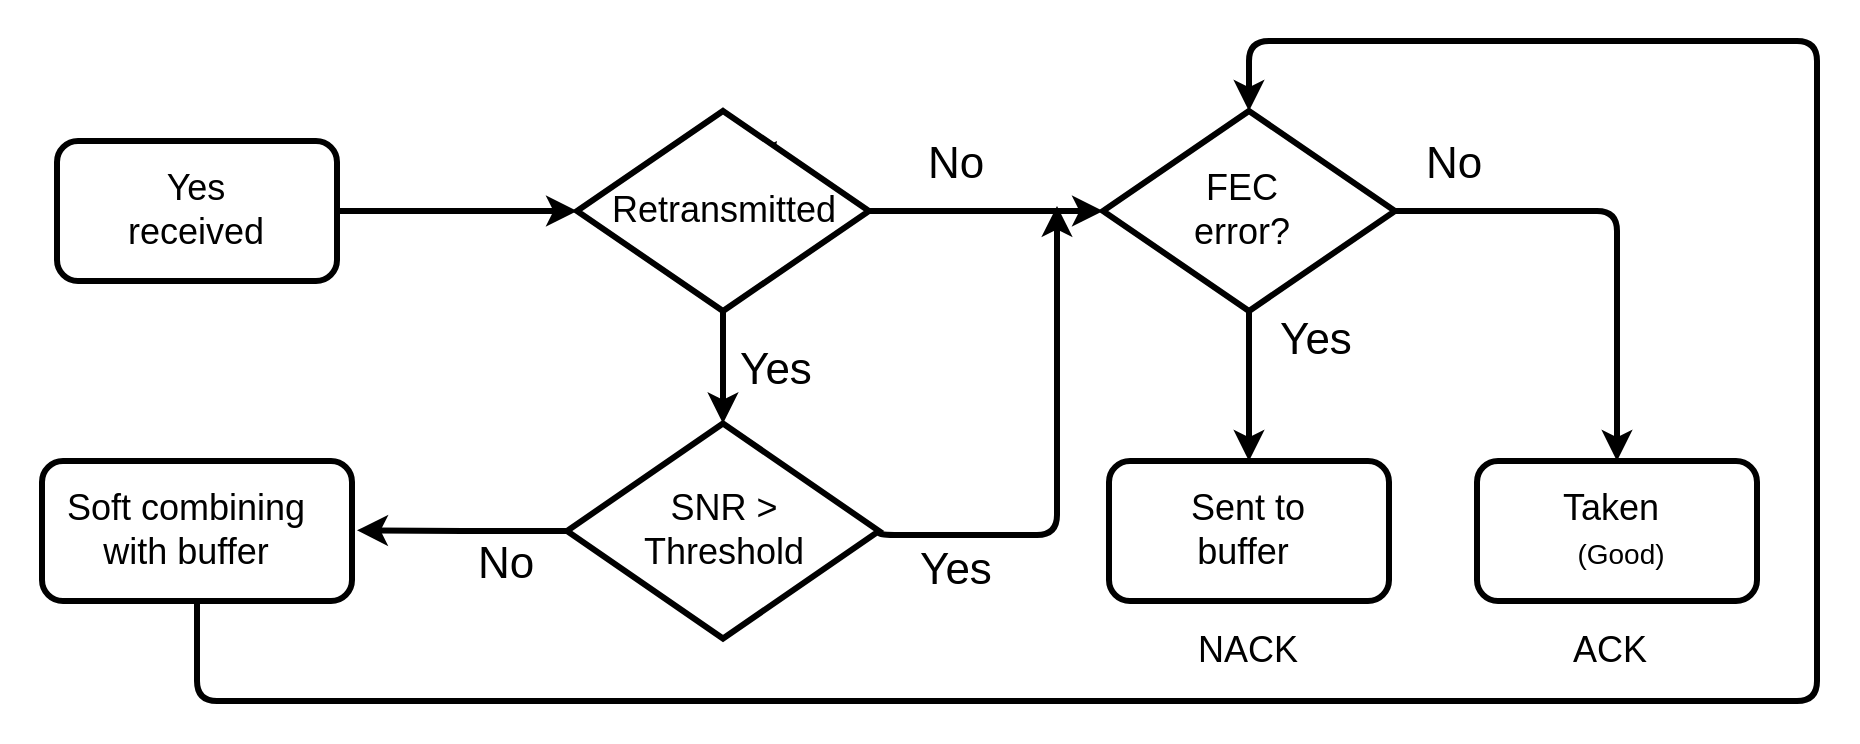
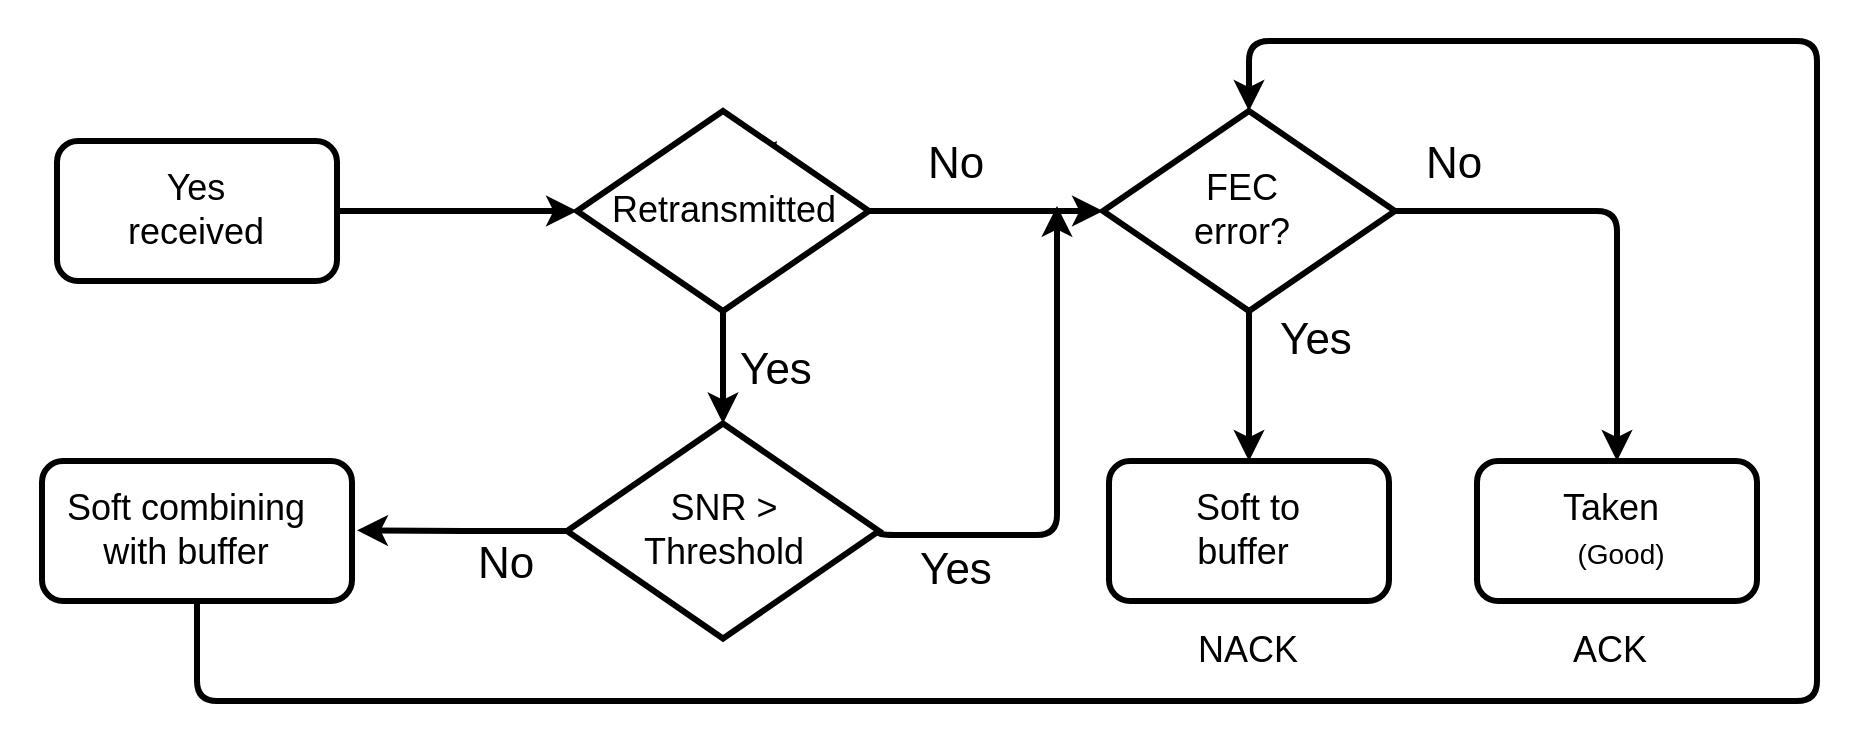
  <mxCell id="0" />
  <mxCell id="1" parent="0" />
  <mxCell id="2" style="edgeStyle=orthogonalEdgeStyle;rounded=1;orthogonalLoop=1;jettySize=auto;html=1;exitX=1;exitY=0.5;exitDx=0;exitDy=0;strokeWidth=3;curved=0;" edge="1" parent="1" source="4" target="8"><mxGeometry relative="1" as="geometry" /></mxCell>
  <mxCell id="3" style="edgeStyle=orthogonalEdgeStyle;rounded=0;orthogonalLoop=1;jettySize=auto;html=1;exitX=0.5;exitY=1;exitDx=0;exitDy=0;entryX=0.5;entryY=0;entryDx=0;entryDy=0;strokeWidth=3;" edge="1" parent="1" source="4" target="9"><mxGeometry relative="1" as="geometry" /></mxCell>
  <mxCell id="4" value="" style="rhombus;whiteSpace=wrap;html=1;strokeWidth=3;" parent="1" vertex="1"><mxGeometry x="551" y="55" width="146" height="100" as="geometry" /></mxCell>
  <mxCell id="5" style="edgeStyle=orthogonalEdgeStyle;rounded=0;orthogonalLoop=1;jettySize=auto;html=1;exitX=0;exitY=0.5;exitDx=0;exitDy=0;strokeWidth=3;" edge="1" parent="1" source="7"><mxGeometry relative="1" as="geometry"><mxPoint x="178" y="264.667" as="targetPoint" /></mxGeometry></mxCell>
  <mxCell id="6" style="edgeStyle=orthogonalEdgeStyle;rounded=1;orthogonalLoop=1;jettySize=auto;html=1;exitX=1;exitY=0.5;exitDx=0;exitDy=0;curved=0;strokeWidth=3;" edge="1" parent="1" source="7"><mxGeometry relative="1" as="geometry"><mxPoint x="528" y="102.47" as="targetPoint" /><mxPoint x="439" y="267.47" as="sourcePoint" /><Array as="points"><mxPoint x="439" y="267" /><mxPoint x="528" y="267" /></Array></mxGeometry></mxCell>
  <mxCell id="7" value="" style="rhombus;whiteSpace=wrap;html=1;strokeWidth=3;" parent="1" vertex="1"><mxGeometry x="283" y="211.25" width="156" height="107.5" as="geometry" /></mxCell>
  <mxCell id="8" value="" style="rounded=1;whiteSpace=wrap;html=1;strokeWidth=3;" parent="1" vertex="1"><mxGeometry x="738" y="230" width="140" height="70" as="geometry" /></mxCell>
  <mxCell id="9" value="" style="rounded=1;whiteSpace=wrap;html=1;strokeWidth=3;" parent="1" vertex="1"><mxGeometry x="554" y="230" width="140" height="70" as="geometry" /></mxCell>
  <mxCell id="10" style="edgeStyle=orthogonalEdgeStyle;rounded=1;orthogonalLoop=1;jettySize=auto;html=1;exitX=0.5;exitY=1;exitDx=0;exitDy=0;entryX=0.5;entryY=0;entryDx=0;entryDy=0;strokeWidth=3;curved=0;" edge="1" parent="1" source="11" target="4"><mxGeometry relative="1" as="geometry"><Array as="points"><mxPoint x="98" y="350" /><mxPoint x="908" y="350" /><mxPoint x="908" y="20" /><mxPoint x="624" y="20" /></Array></mxGeometry></mxCell>
  <mxCell id="11" value="" style="rounded=1;whiteSpace=wrap;html=1;strokeWidth=3;" parent="1" vertex="1"><mxGeometry x="20.5" y="230" width="155" height="70" as="geometry" /></mxCell>
  <mxCell id="12" style="edgeStyle=orthogonalEdgeStyle;rounded=1;orthogonalLoop=1;jettySize=auto;html=1;exitX=1;exitY=0.5;exitDx=0;exitDy=0;strokeWidth=3;curved=0;" edge="1" parent="1" source="13" target="18"><mxGeometry relative="1" as="geometry" /></mxCell>
  <mxCell id="13" value="" style="rounded=1;whiteSpace=wrap;html=1;strokeWidth=3;" parent="1" vertex="1"><mxGeometry x="28" y="70" width="140" height="70" as="geometry" /></mxCell>
  <mxCell id="14" value="" style="endArrow=classic;html=1;rounded=0;strokeWidth=3;" parent="1" source="18" edge="1"><mxGeometry width="50" height="50" relative="1" as="geometry"><mxPoint x="338" y="120" as="sourcePoint" /><mxPoint x="388" y="70" as="targetPoint" /></mxGeometry></mxCell>
  <mxCell id="15" value="" style="endArrow=classic;html=1;rounded=0;strokeWidth=3;" parent="1" target="18" edge="1"><mxGeometry width="50" height="50" relative="1" as="geometry"><mxPoint x="338" y="120" as="sourcePoint" /><mxPoint x="388" y="70" as="targetPoint" /></mxGeometry></mxCell>
  <mxCell id="16" style="edgeStyle=orthogonalEdgeStyle;rounded=0;orthogonalLoop=1;jettySize=auto;html=1;exitX=1;exitY=0.5;exitDx=0;exitDy=0;strokeWidth=3;" edge="1" parent="1" source="18" target="4"><mxGeometry relative="1" as="geometry" /></mxCell>
  <mxCell id="17" style="edgeStyle=orthogonalEdgeStyle;rounded=0;orthogonalLoop=1;jettySize=auto;html=1;exitX=0.5;exitY=1;exitDx=0;exitDy=0;entryX=0.5;entryY=0;entryDx=0;entryDy=0;strokeWidth=3;" edge="1" parent="1" source="18" target="7"><mxGeometry relative="1" as="geometry" /></mxCell>
  <mxCell id="18" value="" style="rhombus;whiteSpace=wrap;html=1;strokeWidth=3;" parent="1" vertex="1"><mxGeometry x="288" y="55" width="146" height="100" as="geometry" /></mxCell>
- <mxCell id="19" value="&lt;font style=&quot;font-size: 18px;&quot;&gt;Sent to buffer&amp;nbsp;&lt;/font&gt;" style="text;html=1;align=center;verticalAlign=middle;whiteSpace=wrap;rounded=0;strokeWidth=3;" parent="1" vertex="1"><mxGeometry x="594" y="250" width="60" height="30" as="geometry" /></mxCell>
+ <mxCell id="19" value="&lt;font style=&quot;font-size: 18px;&quot;&gt;Soft to buffer&amp;nbsp;&lt;/font&gt;" style="text;html=1;align=center;verticalAlign=middle;whiteSpace=wrap;rounded=0;strokeWidth=3;" parent="1" vertex="1"><mxGeometry x="594" y="250" width="60" height="30" as="geometry" /></mxCell>
  <mxCell id="20" value="&lt;font style=&quot;font-size: 18px;&quot;&gt;ACK&lt;/font&gt;" style="text;html=1;align=center;verticalAlign=middle;whiteSpace=wrap;rounded=0;strokeWidth=3;" parent="1" vertex="1"><mxGeometry x="775" y="310" width="60" height="30" as="geometry" /></mxCell>
  <mxCell id="21" value="&lt;font style=&quot;font-size: 18px;&quot;&gt;Taken&amp;nbsp;&lt;br&gt;&amp;nbsp;&lt;/font&gt;&lt;font style=&quot;font-size: 14px;&quot;&gt;(Good)&lt;/font&gt;" style="text;html=1;align=center;verticalAlign=middle;whiteSpace=wrap;rounded=0;strokeWidth=3;" parent="1" vertex="1"><mxGeometry x="778" y="250" width="60" height="30" as="geometry" /></mxCell>
  <mxCell id="22" value="&lt;font style=&quot;font-size: 18px;&quot;&gt;FEC error?&lt;/font&gt;" style="text;html=1;align=center;verticalAlign=middle;whiteSpace=wrap;rounded=0;strokeWidth=3;" parent="1" vertex="1"><mxGeometry x="591" y="90" width="60" height="30" as="geometry" /></mxCell>
  <mxCell id="23" value="&lt;font style=&quot;font-size: 18px;&quot;&gt;Retransmitted&lt;/font&gt;" style="text;html=1;align=center;verticalAlign=middle;whiteSpace=wrap;rounded=0;strokeWidth=3;" parent="1" vertex="1"><mxGeometry x="332" y="90" width="60" height="30" as="geometry" /></mxCell>
  <mxCell id="24" value="&lt;font style=&quot;font-size: 18px;&quot;&gt;Yes received&lt;/font&gt;" style="text;html=1;align=center;verticalAlign=middle;whiteSpace=wrap;rounded=0;strokeWidth=3;" parent="1" vertex="1"><mxGeometry x="68" y="90" width="60" height="30" as="geometry" /></mxCell>
  <mxCell id="25" value="&lt;font style=&quot;font-size: 18px;&quot;&gt;SNR &amp;gt; Threshold&lt;/font&gt;" style="text;html=1;align=center;verticalAlign=middle;whiteSpace=wrap;rounded=0;strokeWidth=3;" parent="1" vertex="1"><mxGeometry x="332" y="250" width="60" height="30" as="geometry" /></mxCell>
  <mxCell id="26" value="&lt;font style=&quot;font-size: 18px;&quot;&gt;Soft combining with buffer&lt;/font&gt;" style="text;html=1;align=center;verticalAlign=middle;whiteSpace=wrap;rounded=0;strokeWidth=3;" parent="1" vertex="1"><mxGeometry x="28" y="250" width="130" height="30" as="geometry" /></mxCell>
  <mxCell id="27" value="&lt;font style=&quot;font-size: 18px;&quot;&gt;NACK&lt;/font&gt;" style="text;html=1;align=center;verticalAlign=middle;whiteSpace=wrap;rounded=0;strokeWidth=3;" parent="1" vertex="1"><mxGeometry x="594" y="310" width="60" height="30" as="geometry" /></mxCell>
  <mxCell id="28" value="&lt;font style=&quot;font-size: 22px;&quot;&gt;No&lt;/font&gt;&lt;div style=&quot;font-size: 22px;&quot;&gt;&lt;br&gt;&lt;/div&gt;" style="text;html=1;align=center;verticalAlign=middle;whiteSpace=wrap;rounded=0;strokeWidth=3;" parent="1" vertex="1"><mxGeometry x="223" y="280" width="60" height="30" as="geometry" /></mxCell>
  <mxCell id="29" value="&lt;font style=&quot;font-size: 22px;&quot;&gt;Yes&lt;/font&gt;" style="text;html=1;align=center;verticalAlign=middle;whiteSpace=wrap;rounded=0;strokeWidth=3;" parent="1" vertex="1"><mxGeometry x="448" y="270" width="60" height="30" as="geometry" /></mxCell>
  <mxCell id="30" value="&lt;font style=&quot;font-size: 22px;&quot;&gt;Yes&lt;/font&gt;" style="text;html=1;align=center;verticalAlign=middle;whiteSpace=wrap;rounded=0;strokeWidth=3;" parent="1" vertex="1"><mxGeometry x="358" y="170" width="60" height="30" as="geometry" /></mxCell>
  <mxCell id="31" value="&lt;font style=&quot;font-size: 22px;&quot;&gt;No&lt;/font&gt;&lt;div style=&quot;font-size: 22px;&quot;&gt;&lt;br&gt;&lt;/div&gt;" style="text;html=1;align=center;verticalAlign=middle;whiteSpace=wrap;rounded=0;strokeWidth=3;" parent="1" vertex="1"><mxGeometry x="448" y="80" width="60" height="30" as="geometry" /></mxCell>
  <mxCell id="32" value="&lt;font style=&quot;font-size: 22px;&quot;&gt;Yes&lt;/font&gt;" style="text;html=1;align=center;verticalAlign=middle;whiteSpace=wrap;rounded=0;strokeWidth=3;" parent="1" vertex="1"><mxGeometry x="628" y="155" width="60" height="30" as="geometry" /></mxCell>
  <mxCell id="33" value="&lt;font style=&quot;font-size: 22px;&quot;&gt;No&lt;/font&gt;&lt;div style=&quot;font-size: 22px;&quot;&gt;&lt;br&gt;&lt;/div&gt;" style="text;html=1;align=center;verticalAlign=middle;whiteSpace=wrap;rounded=0;strokeWidth=3;" parent="1" vertex="1"><mxGeometry x="697" y="80" width="60" height="30" as="geometry" /></mxCell>
